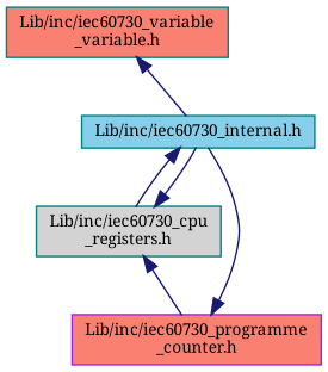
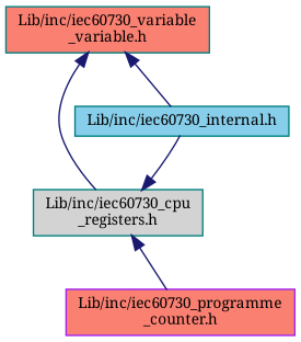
  digraph {
    fontname="Noto Serif"
    node [color=teal fillcolor=salmon fontname="Noto Serif" fontsize=10 shape=record style=filled]
    edge [color=midnightblue dir=back fontname="Noto Serif" fontsize=10 labelfontname=Helvetica labelfontsize=10 style=solid]
    n1 [fontcolor=black height=0.2 label="Lib/inc/iec60730_variable\l_variable.h" width=0.4]
    n2 [fillcolor=skyblue height=0.2 label="Lib/inc/iec60730_internal.h" width=0.4]
    n3 [fillcolor=lightgrey height=0.2 label="Lib/inc/iec60730_cpu\l_registers.h" width=0.4]
    n4 [color=purple height=0.2 label="Lib/inc/iec60730_programme\l_counter.h" width=0.4]
    n1 -> n2
-   n2 -> n3
+   n1 -> n3
    n3 -> n2
    n3 -> n4
-   n4 -> n2
  }
